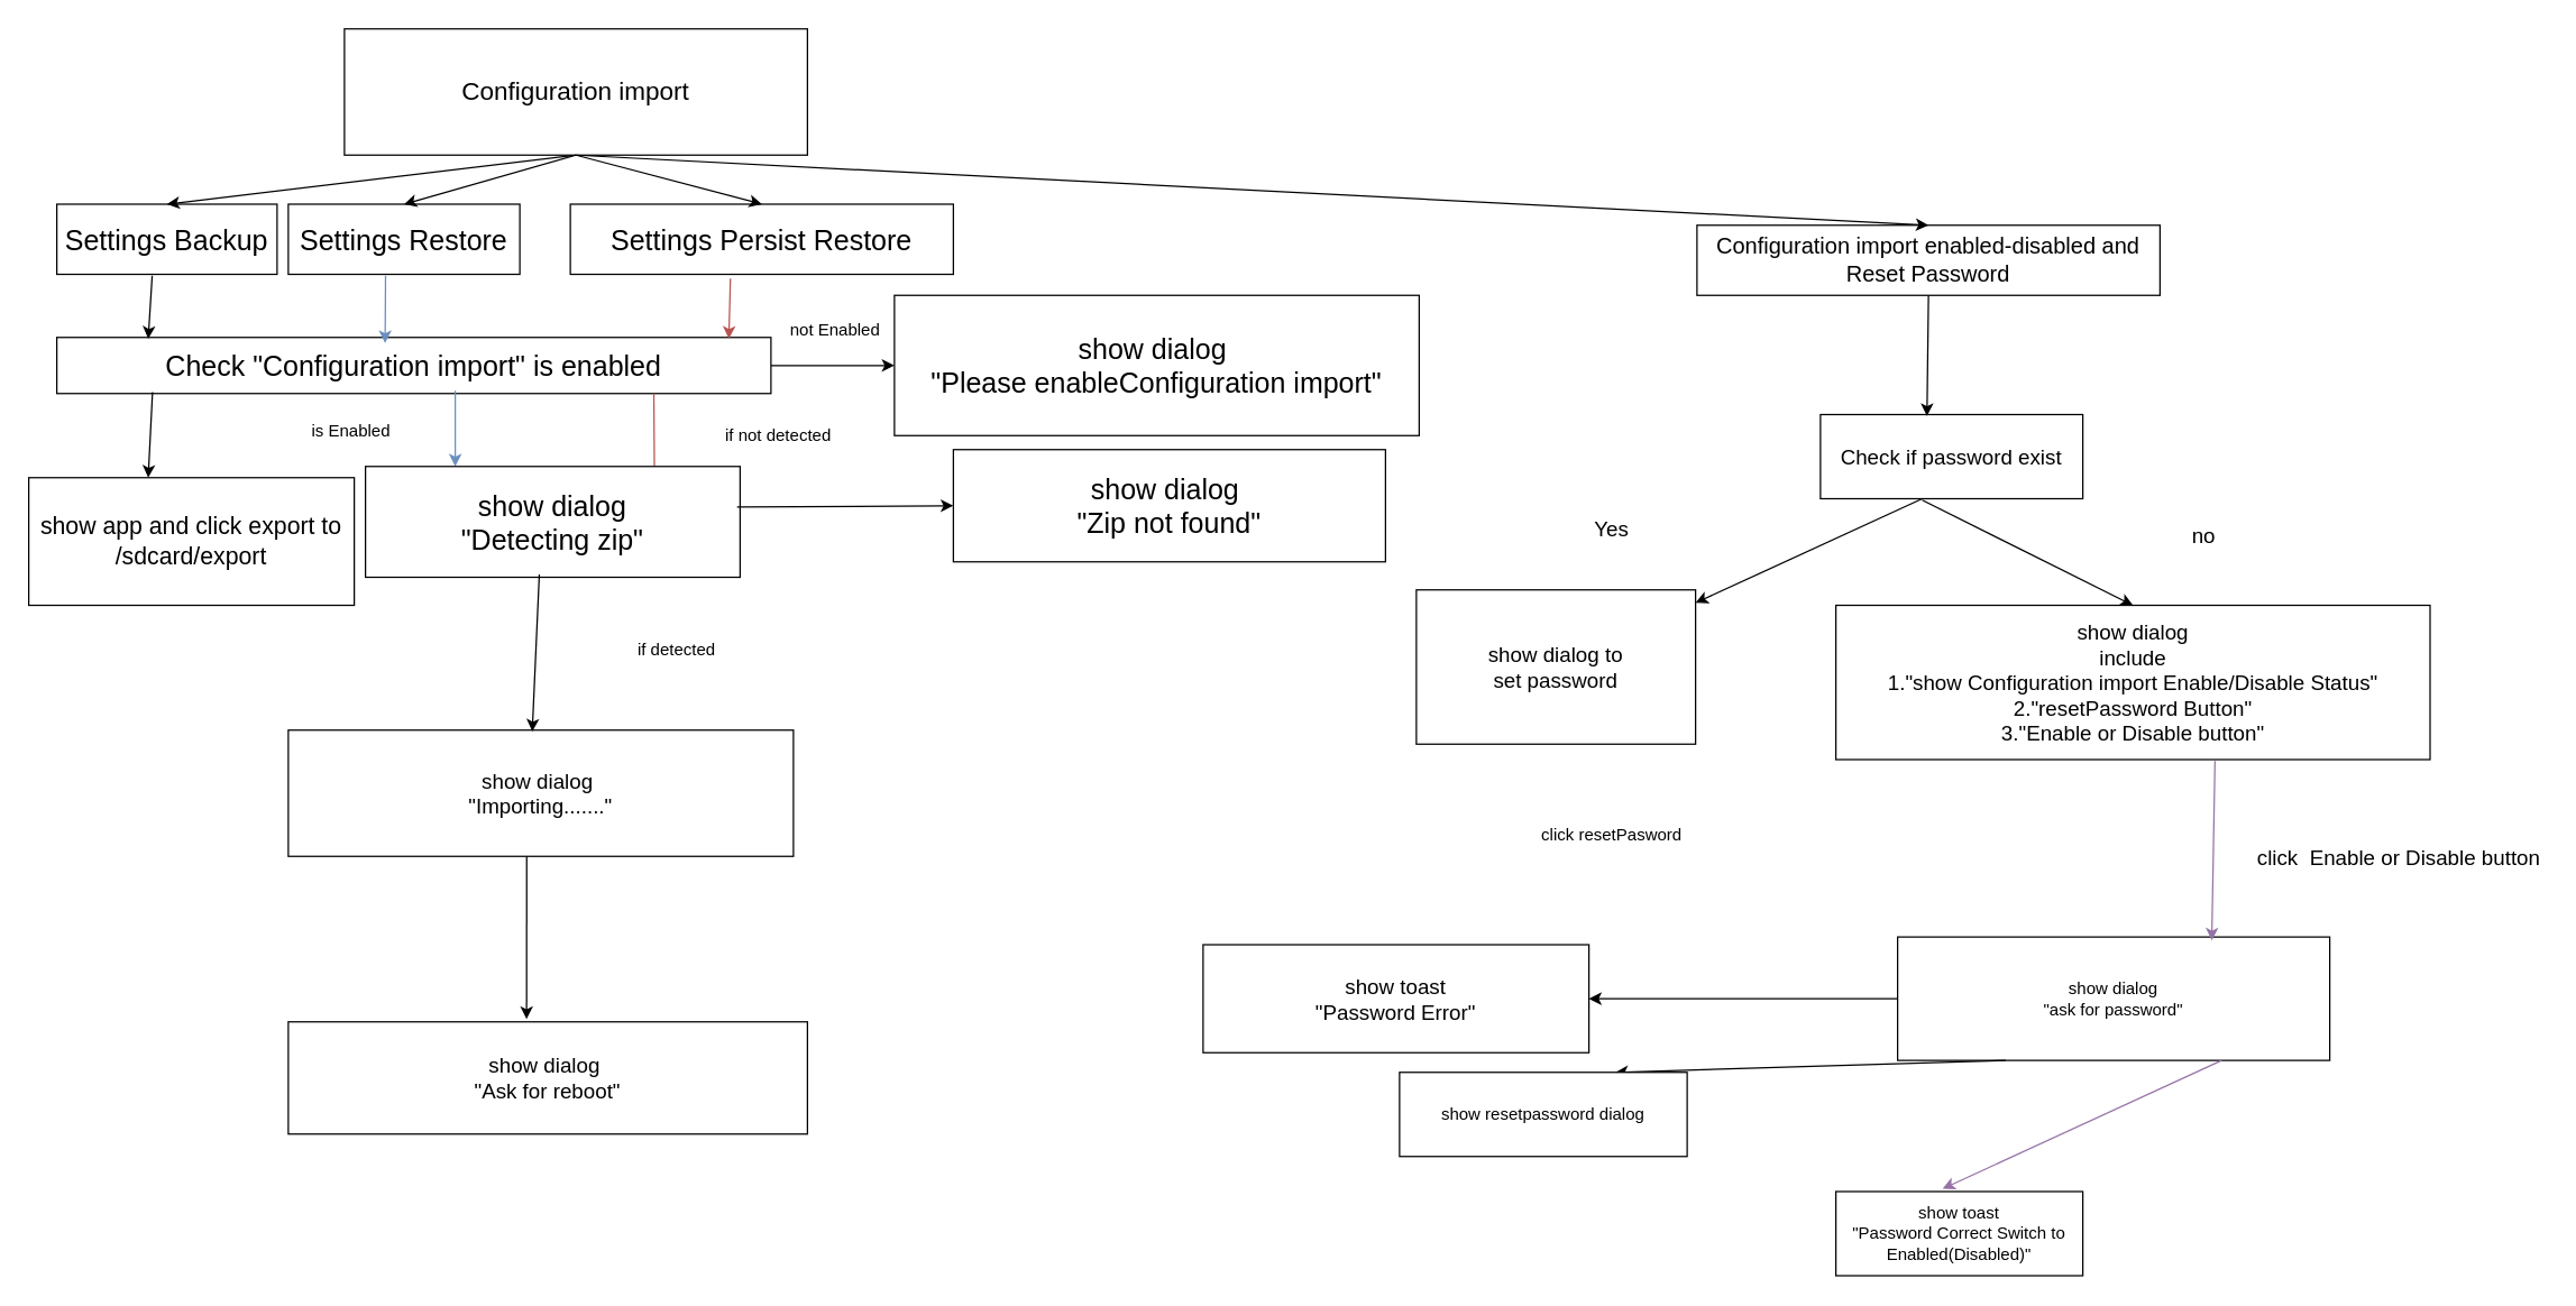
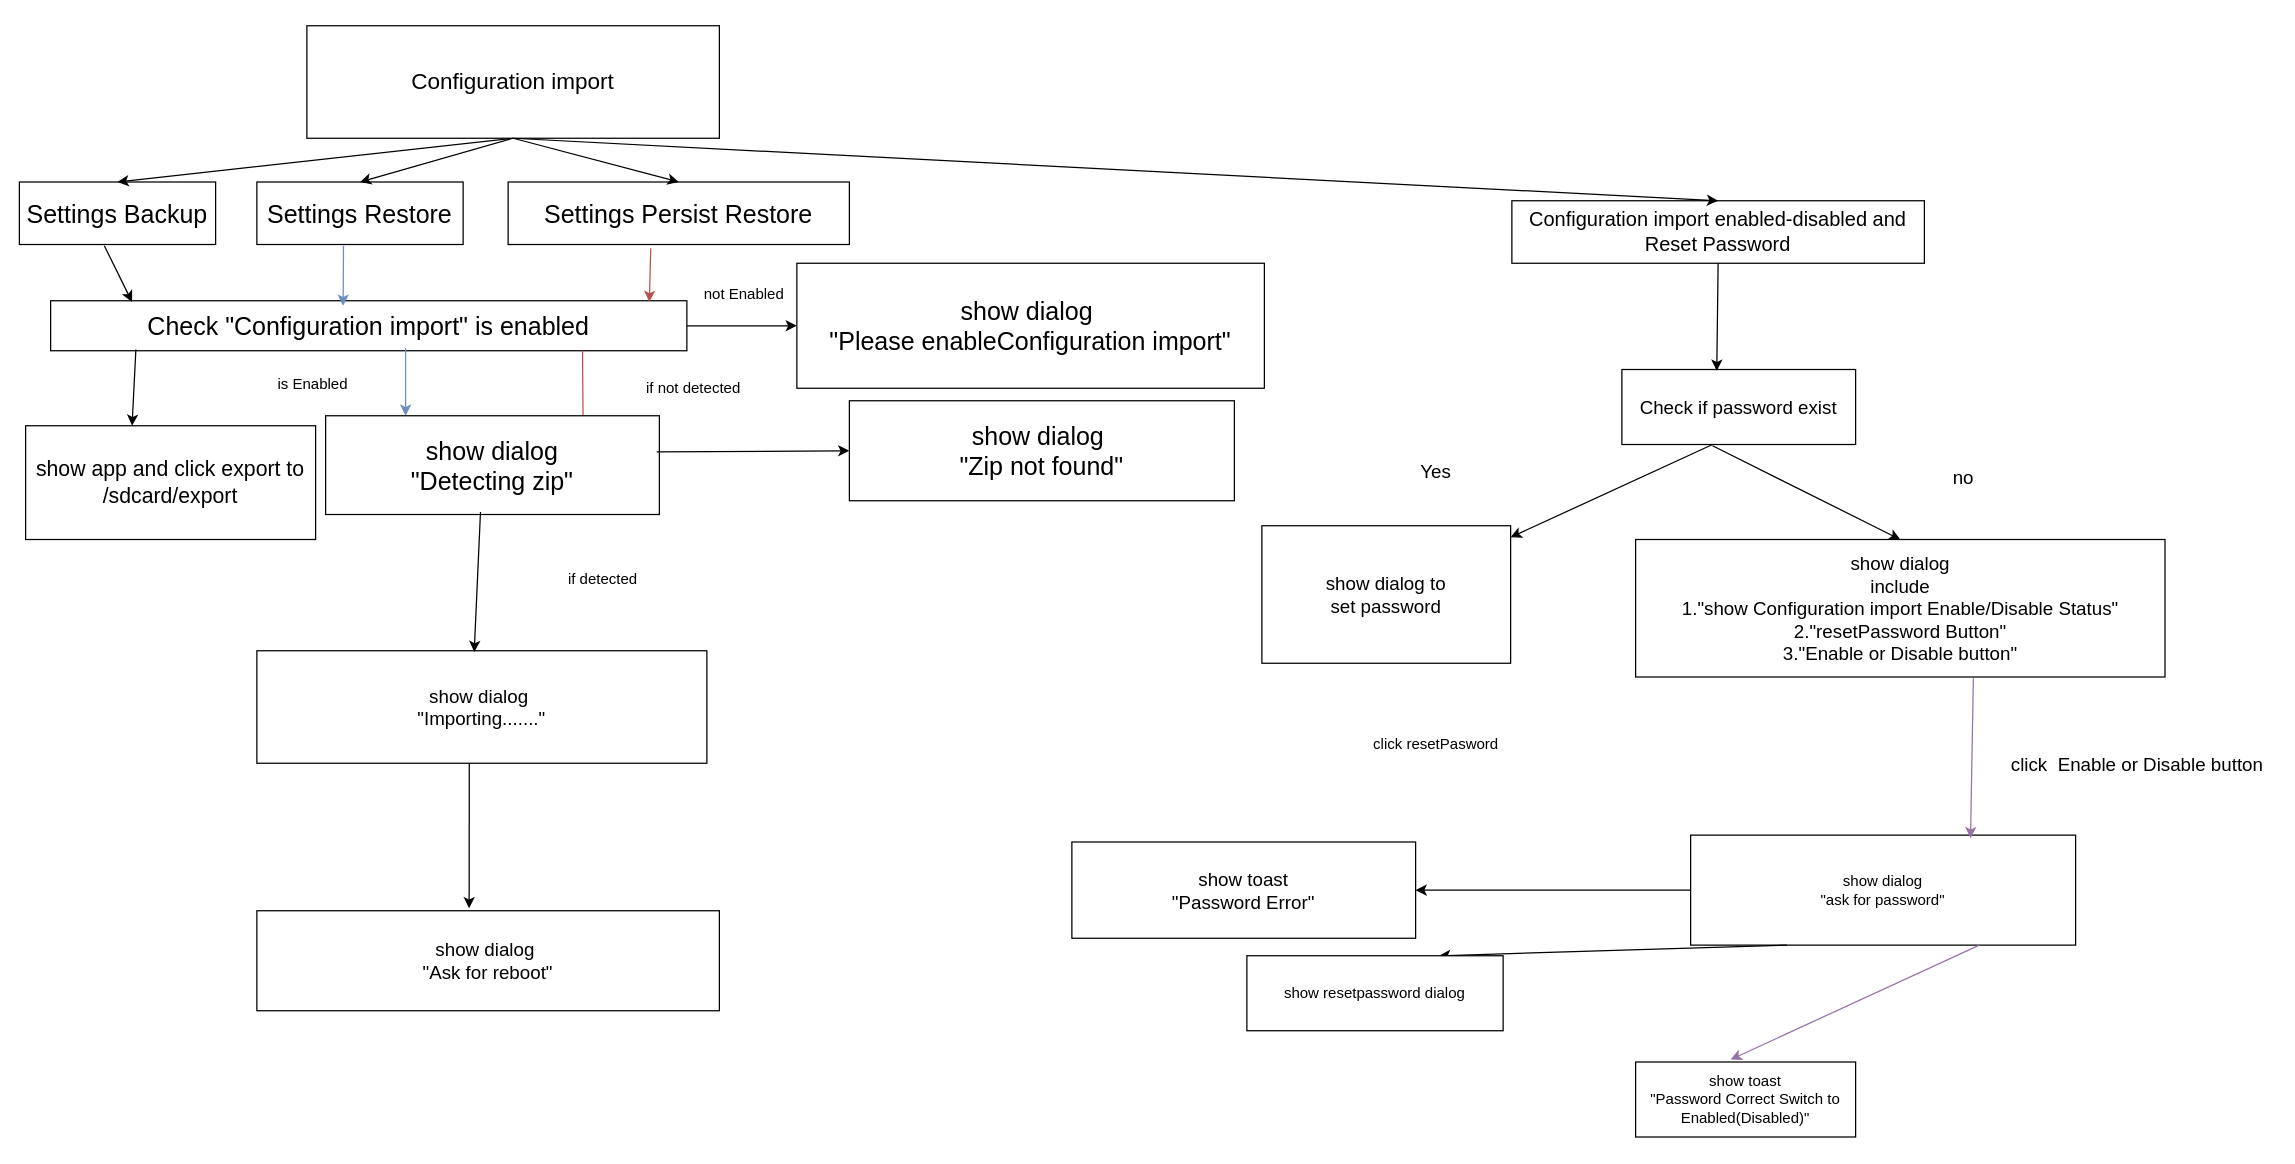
  <mxCell id="0" />
  <mxCell id="1" parent="0" />
  <mxCell id="2" value="&lt;font style=&quot;font-size: 18px;&quot;&gt;Configuration import&lt;/font&gt;" style="rounded=0;whiteSpace=wrap;html=1;" vertex="1" parent="1"><mxGeometry x="245" y="20" width="330" height="90" as="geometry" /></mxCell>
- <mxCell id="3" value="&lt;font style=&quot;font-size: 20px;&quot;&gt;Settings Backup&lt;/font&gt;" style="rounded=0;whiteSpace=wrap;html=1;" vertex="1" parent="1"><mxGeometry x="40" y="145" width="157" height="50" as="geometry" /></mxCell>
+ <mxCell id="3" value="&lt;font style=&quot;font-size: 20px;&quot;&gt;Settings Backup&lt;/font&gt;" style="rounded=0;whiteSpace=wrap;html=1;" vertex="1" parent="1"><mxGeometry x="15" y="145" width="157" height="50" as="geometry" /></mxCell>
  <mxCell id="4" value="&lt;font style=&quot;font-size: 20px;&quot;&gt;Settings Restore&lt;/font&gt;" style="rounded=0;whiteSpace=wrap;html=1;" vertex="1" parent="1"><mxGeometry x="205" y="145" width="165" height="50" as="geometry" /></mxCell>
  <mxCell id="5" value="&lt;font style=&quot;font-size: 20px;&quot;&gt;Settings Persist Restore&lt;/font&gt;" style="rounded=0;whiteSpace=wrap;html=1;" vertex="1" parent="1"><mxGeometry x="406" y="145" width="273" height="50" as="geometry" /></mxCell>
  <mxCell id="6" value="" style="endArrow=classic;html=1;rounded=0;exitX=0.5;exitY=1;exitDx=0;exitDy=0;entryX=0.5;entryY=0;entryDx=0;entryDy=0;" edge="1" parent="1" source="2" target="3"><mxGeometry width="50" height="50" relative="1" as="geometry"><mxPoint x="400" y="400" as="sourcePoint" /><mxPoint x="450" y="350" as="targetPoint" /></mxGeometry></mxCell>
  <mxCell id="7" value="" style="endArrow=classic;html=1;rounded=0;exitX=0.5;exitY=1;exitDx=0;exitDy=0;entryX=0.5;entryY=0;entryDx=0;entryDy=0;" edge="1" parent="1" source="2" target="4"><mxGeometry width="50" height="50" relative="1" as="geometry"><mxPoint x="400" y="400" as="sourcePoint" /><mxPoint x="450" y="350" as="targetPoint" /></mxGeometry></mxCell>
  <mxCell id="8" value="" style="endArrow=classic;html=1;rounded=0;entryX=0.5;entryY=0;entryDx=0;entryDy=0;" edge="1" parent="1" target="5"><mxGeometry width="50" height="50" relative="1" as="geometry"><mxPoint x="410" y="110" as="sourcePoint" /><mxPoint x="540" y="300" as="targetPoint" /></mxGeometry></mxCell>
  <mxCell id="9" value="&lt;font style=&quot;font-size: 16px;&quot;&gt;Configuration import enabled-disabled and Reset Password&lt;/font&gt;" style="rounded=0;whiteSpace=wrap;html=1;" vertex="1" parent="1"><mxGeometry x="1209" y="160" width="330" height="50" as="geometry" /></mxCell>
  <mxCell id="10" value="" style="endArrow=classic;html=1;rounded=0;entryX=0.5;entryY=0;entryDx=0;entryDy=0;" edge="1" parent="1" target="9"><mxGeometry width="50" height="50" relative="1" as="geometry"><mxPoint x="410" y="110" as="sourcePoint" /><mxPoint x="450" y="350" as="targetPoint" /></mxGeometry></mxCell>
  <mxCell id="11" value="&lt;font style=&quot;font-size: 20px;&quot;&gt;&lt;br&gt;Check &quot;Configuration import&quot; is enabled&lt;br&gt;&amp;nbsp;&lt;/font&gt;" style="rounded=0;whiteSpace=wrap;html=1;" vertex="1" parent="1"><mxGeometry x="40" y="240" width="509" height="40" as="geometry" /></mxCell>
  <mxCell id="12" value="&lt;font style=&quot;font-size: 20px;&quot;&gt;show dialog&amp;nbsp;&lt;br&gt;&quot;Please enableConfiguration import&quot;&lt;br&gt;&lt;/font&gt;" style="rounded=0;whiteSpace=wrap;html=1;" vertex="1" parent="1"><mxGeometry x="637" y="210" width="374" height="100" as="geometry" /></mxCell>
  <mxCell id="13" value="" style="endArrow=classic;html=1;rounded=0;entryX=0;entryY=0.5;entryDx=0;entryDy=0;exitX=1;exitY=0.5;exitDx=0;exitDy=0;" edge="1" parent="1" source="11" target="12"><mxGeometry width="50" height="50" relative="1" as="geometry"><mxPoint x="340" y="330" as="sourcePoint" /><mxPoint x="450" y="350" as="targetPoint" /></mxGeometry></mxCell>
  <mxCell id="14" value="not Enabled" style="text;html=1;strokeColor=none;fillColor=none;align=center;verticalAlign=middle;whiteSpace=wrap;rounded=0;" vertex="1" parent="1"><mxGeometry x="516" y="220" width="158" height="30" as="geometry" /></mxCell>
  <mxCell id="15" value="" style="endArrow=classic;html=1;rounded=0;exitX=0.433;exitY=1.02;exitDx=0;exitDy=0;exitPerimeter=0;entryX=0.128;entryY=0.025;entryDx=0;entryDy=0;entryPerimeter=0;" edge="1" parent="1" source="3" target="11"><mxGeometry width="50" height="50" relative="1" as="geometry"><mxPoint x="400" y="390" as="sourcePoint" /><mxPoint x="79" y="237" as="targetPoint" /></mxGeometry></mxCell>
  <mxCell id="16" value="" style="endArrow=classic;html=1;rounded=0;exitX=0.42;exitY=1.02;exitDx=0;exitDy=0;exitPerimeter=0;fillColor=#dae8fc;strokeColor=#6c8ebf;" edge="1" parent="1" source="4"><mxGeometry width="50" height="50" relative="1" as="geometry"><mxPoint x="400" y="390" as="sourcePoint" /><mxPoint x="274" y="244" as="targetPoint" /></mxGeometry></mxCell>
  <mxCell id="17" value="" style="endArrow=classic;html=1;rounded=0;exitX=0.418;exitY=1.06;exitDx=0;exitDy=0;exitPerimeter=0;fillColor=#f8cecc;strokeColor=#b85450;entryX=0.941;entryY=0.025;entryDx=0;entryDy=0;entryPerimeter=0;" edge="1" parent="1" source="5" target="11"><mxGeometry width="50" height="50" relative="1" as="geometry"><mxPoint x="300" y="390" as="sourcePoint" /><mxPoint x="316" y="240" as="targetPoint" /></mxGeometry></mxCell>
  <mxCell id="18" value="" style="endArrow=classic;html=1;rounded=0;exitX=0.134;exitY=0.975;exitDx=0;exitDy=0;exitPerimeter=0;entryX=0.367;entryY=0;entryDx=0;entryDy=0;entryPerimeter=0;" edge="1" parent="1" source="11" target="21"><mxGeometry width="50" height="50" relative="1" as="geometry"><mxPoint x="400" y="390" as="sourcePoint" /><mxPoint x="77" y="340" as="targetPoint" /></mxGeometry></mxCell>
  <mxCell id="19" value="" style="endArrow=classic;html=1;rounded=0;exitX=0.558;exitY=0.95;exitDx=0;exitDy=0;exitPerimeter=0;fillColor=#dae8fc;strokeColor=#6c8ebf;" edge="1" parent="1" source="11"><mxGeometry width="50" height="50" relative="1" as="geometry"><mxPoint x="310" y="410" as="sourcePoint" /><mxPoint x="324" y="332" as="targetPoint" /></mxGeometry></mxCell>
  <mxCell id="20" value="" style="endArrow=classic;html=1;rounded=0;exitX=0.836;exitY=1;exitDx=0;exitDy=0;exitPerimeter=0;fillColor=#f8cecc;strokeColor=#b85450;" edge="1" parent="1" source="11"><mxGeometry width="50" height="50" relative="1" as="geometry"><mxPoint x="320" y="390" as="sourcePoint" /><mxPoint x="466" y="343" as="targetPoint" /></mxGeometry></mxCell>
  <mxCell id="21" value="&lt;font style=&quot;font-size: 17px;&quot;&gt;show app and click export to&lt;br&gt;/sdcard/export&lt;/font&gt;" style="rounded=0;whiteSpace=wrap;html=1;" vertex="1" parent="1"><mxGeometry x="20" y="340" width="232" height="91" as="geometry" /></mxCell>
  <mxCell id="22" value="&lt;font style=&quot;font-size: 20px;&quot;&gt;show dialog&lt;br&gt;&quot;Detecting zip&quot;&lt;/font&gt;" style="rounded=0;whiteSpace=wrap;html=1;" vertex="1" parent="1"><mxGeometry x="260" y="332" width="267" height="79" as="geometry" /></mxCell>
  <mxCell id="23" value="" style="endArrow=classic;html=1;rounded=0;exitX=0.992;exitY=0.367;exitDx=0;exitDy=0;exitPerimeter=0;entryX=0;entryY=0.5;entryDx=0;entryDy=0;" edge="1" parent="1" source="22" target="24"><mxGeometry width="50" height="50" relative="1" as="geometry"><mxPoint x="400" y="390" as="sourcePoint" /><mxPoint x="450" y="362" as="targetPoint" /></mxGeometry></mxCell>
  <mxCell id="24" value="&lt;font style=&quot;font-size: 20px;&quot;&gt;show dialog&amp;nbsp;&lt;br style=&quot;border-color: var(--border-color);&quot;&gt;&quot;Zip not found&quot;&lt;/font&gt;" style="rounded=0;whiteSpace=wrap;html=1;" vertex="1" parent="1"><mxGeometry x="679" y="320" width="308" height="80" as="geometry" /></mxCell>
  <mxCell id="25" value="if not detected" style="text;html=1;strokeColor=none;fillColor=none;align=center;verticalAlign=middle;whiteSpace=wrap;rounded=0;" vertex="1" parent="1"><mxGeometry x="492.5" y="295" width="122.5" height="30" as="geometry" /></mxCell>
  <mxCell id="26" value="&lt;font style=&quot;font-size: 15px;&quot;&gt;show dialog&amp;nbsp;&lt;br&gt;&quot;Importing.......&quot;&lt;/font&gt;" style="rounded=0;whiteSpace=wrap;html=1;" vertex="1" parent="1"><mxGeometry x="205" y="520" width="360" height="90" as="geometry" /></mxCell>
  <mxCell id="27" value="if detected" style="text;html=1;strokeColor=none;fillColor=none;align=center;verticalAlign=middle;whiteSpace=wrap;rounded=0;" vertex="1" parent="1"><mxGeometry x="437" y="453" width="90" height="20" as="geometry" /></mxCell>
  <mxCell id="28" value="" style="endArrow=classic;html=1;rounded=0;exitX=0.472;exitY=1;exitDx=0;exitDy=0;exitPerimeter=0;entryX=0.459;entryY=-0.025;entryDx=0;entryDy=0;entryPerimeter=0;" edge="1" parent="1" source="26" target="29"><mxGeometry width="50" height="50" relative="1" as="geometry"><mxPoint x="400" y="390" as="sourcePoint" /><mxPoint x="316" y="590" as="targetPoint" /></mxGeometry></mxCell>
  <mxCell id="29" value="&lt;font style=&quot;font-size: 15px;&quot;&gt;show dialog&amp;nbsp;&lt;br style=&quot;border-color: var(--border-color);&quot;&gt;&quot;Ask for reboot&quot;&lt;/font&gt;" style="rounded=0;whiteSpace=wrap;html=1;" vertex="1" parent="1"><mxGeometry x="205" y="728" width="370" height="80" as="geometry" /></mxCell>
  <mxCell id="30" value="&lt;font style=&quot;font-size: 15px;&quot;&gt;Check if password exist&lt;/font&gt;" style="rounded=0;whiteSpace=wrap;html=1;" vertex="1" parent="1"><mxGeometry x="1297" y="295" width="187" height="60" as="geometry" /></mxCell>
  <mxCell id="31" value="" style="endArrow=classic;html=1;rounded=0;exitX=0.5;exitY=1;exitDx=0;exitDy=0;entryX=0.406;entryY=0.017;entryDx=0;entryDy=0;entryPerimeter=0;" edge="1" parent="1" source="9" target="30"><mxGeometry width="50" height="50" relative="1" as="geometry"><mxPoint x="700" y="300" as="sourcePoint" /><mxPoint x="750" y="250" as="targetPoint" /><Array as="points" /></mxGeometry></mxCell>
  <mxCell id="32" value="" style="endArrow=classic;html=1;rounded=0;exitX=0.388;exitY=1;exitDx=0;exitDy=0;exitPerimeter=0;" edge="1" parent="1" source="30" target="34"><mxGeometry width="50" height="50" relative="1" as="geometry"><mxPoint x="750" y="480" as="sourcePoint" /><mxPoint x="660" y="410" as="targetPoint" /></mxGeometry></mxCell>
  <mxCell id="33" value="" style="endArrow=classic;html=1;rounded=0;entryX=0.5;entryY=0;entryDx=0;entryDy=0;exitX=0.388;exitY=1.017;exitDx=0;exitDy=0;exitPerimeter=0;" edge="1" parent="1" source="30" target="35"><mxGeometry width="50" height="50" relative="1" as="geometry"><mxPoint x="710" y="350" as="sourcePoint" /><mxPoint x="750" y="410" as="targetPoint" /></mxGeometry></mxCell>
  <mxCell id="34" value="&lt;font style=&quot;font-size: 15px;&quot;&gt;show dialog to &lt;br&gt;set password&lt;/font&gt;" style="rounded=0;whiteSpace=wrap;html=1;" vertex="1" parent="1"><mxGeometry x="1009" y="420" width="199" height="110" as="geometry" /></mxCell>
  <mxCell id="35" value="&lt;font style=&quot;font-size: 15px;&quot;&gt;show dialog&lt;br&gt;include&lt;br&gt;1.&quot;show Configuration import Enable/Disable Status&quot;&lt;br&gt;2.&quot;resetPassword Button&quot;&lt;br&gt;3.&quot;Enable or Disable button&quot;&lt;/font&gt;" style="rounded=0;whiteSpace=wrap;html=1;" vertex="1" parent="1"><mxGeometry x="1308" y="431" width="423.5" height="110" as="geometry" /></mxCell>
  <mxCell id="36" value="&lt;font style=&quot;font-size: 15px;&quot;&gt;no&lt;/font&gt;" style="text;html=1;strokeColor=none;fillColor=none;align=center;verticalAlign=middle;whiteSpace=wrap;rounded=0;" vertex="1" parent="1"><mxGeometry x="1528" y="362" width="85" height="38" as="geometry" /></mxCell>
  <mxCell id="37" value="&lt;font style=&quot;font-size: 15px;&quot;&gt;Yes&lt;/font&gt;" style="text;html=1;strokeColor=none;fillColor=none;align=center;verticalAlign=middle;whiteSpace=wrap;rounded=0;" vertex="1" parent="1"><mxGeometry x="1109" y="352" width="79" height="48" as="geometry" /></mxCell>
  <mxCell id="38" value="show dialog&lt;br&gt;&quot;ask for password&quot;" style="rounded=0;whiteSpace=wrap;html=1;" vertex="1" parent="1"><mxGeometry x="1352" y="667.5" width="308" height="88" as="geometry" /></mxCell>
  <mxCell id="39" value="click resetPasword" style="text;html=1;strokeColor=none;fillColor=none;align=center;verticalAlign=middle;whiteSpace=wrap;rounded=0;" vertex="1" parent="1"><mxGeometry x="1077" y="580" width="143" height="30" as="geometry" /></mxCell>
  <mxCell id="40" value="&lt;font style=&quot;font-size: 15px;&quot;&gt;click&amp;nbsp; Enable or Disable button&lt;/font&gt;" style="text;html=1;strokeColor=none;fillColor=none;align=center;verticalAlign=middle;whiteSpace=wrap;rounded=0;" vertex="1" parent="1"><mxGeometry x="1605" y="596" width="209" height="30" as="geometry" /></mxCell>
  <mxCell id="41" value="" style="endArrow=classic;html=1;rounded=0;exitX=0;exitY=0.5;exitDx=0;exitDy=0;entryX=1;entryY=0.5;entryDx=0;entryDy=0;" edge="1" parent="1" source="38" target="42"><mxGeometry width="50" height="50" relative="1" as="geometry"><mxPoint x="538" y="657" as="sourcePoint" /><mxPoint x="802" y="662" as="targetPoint" /></mxGeometry></mxCell>
  <mxCell id="42" value="&lt;font style=&quot;font-size: 15px;&quot;&gt;show toast&lt;br&gt;&quot;Password Error&quot;&lt;/font&gt;" style="rounded=0;whiteSpace=wrap;html=1;" vertex="1" parent="1"><mxGeometry x="857" y="673" width="275" height="77" as="geometry" /></mxCell>
  <mxCell id="43" value="" style="endArrow=classic;html=1;rounded=0;exitX=0.25;exitY=1;exitDx=0;exitDy=0;entryX=0.75;entryY=0;entryDx=0;entryDy=0;" edge="1" parent="1" source="38" target="44"><mxGeometry width="50" height="50" relative="1" as="geometry"><mxPoint x="538" y="657" as="sourcePoint" /><mxPoint x="989" y="772" as="targetPoint" /></mxGeometry></mxCell>
  <mxCell id="44" value="show resetpassword dialog" style="rounded=0;whiteSpace=wrap;html=1;" vertex="1" parent="1"><mxGeometry x="997" y="764" width="205" height="60" as="geometry" /></mxCell>
  <mxCell id="45" value="" style="endArrow=classic;html=1;rounded=0;exitX=0.75;exitY=1;exitDx=0;exitDy=0;entryX=0.432;entryY=-0.033;entryDx=0;entryDy=0;entryPerimeter=0;fillColor=#e1d5e7;strokeColor=#9673a6;" edge="1" parent="1" source="38" target="46"><mxGeometry width="50" height="50" relative="1" as="geometry"><mxPoint x="538" y="657" as="sourcePoint" /><mxPoint x="1132" y="761" as="targetPoint" /></mxGeometry></mxCell>
  <mxCell id="46" value="show toast&lt;br style=&quot;border-color: var(--border-color);&quot;&gt;&quot;Password Correct Switch to&lt;br&gt;Enabled(Disabled)&quot;" style="rounded=0;whiteSpace=wrap;html=1;" vertex="1" parent="1"><mxGeometry x="1308" y="849" width="176" height="60" as="geometry" /></mxCell>
  <mxCell id="47" value="" style="endArrow=classic;html=1;rounded=0;entryX=0.727;entryY=0.028;entryDx=0;entryDy=0;entryPerimeter=0;fillColor=#e1d5e7;strokeColor=#9673a6;exitX=0.638;exitY=1.009;exitDx=0;exitDy=0;exitPerimeter=0;" edge="1" parent="1" source="35" target="38"><mxGeometry width="50" height="50" relative="1" as="geometry"><mxPoint x="1374" y="541" as="sourcePoint" /><mxPoint x="1424" y="574" as="targetPoint" /></mxGeometry></mxCell>
  <mxCell id="48" value="is Enabled" style="text;html=1;strokeColor=none;fillColor=none;align=center;verticalAlign=middle;whiteSpace=wrap;rounded=0;" vertex="1" parent="1"><mxGeometry x="220" y="292" width="60" height="30" as="geometry" /></mxCell>
  <mxCell id="49" value="" style="endArrow=classic;html=1;rounded=0;exitX=0.464;exitY=0.975;exitDx=0;exitDy=0;exitPerimeter=0;entryX=0.483;entryY=0.011;entryDx=0;entryDy=0;entryPerimeter=0;" edge="1" parent="1" source="22" target="26"><mxGeometry width="50" height="50" relative="1" as="geometry"><mxPoint x="604" y="525" as="sourcePoint" /><mxPoint x="654" y="475" as="targetPoint" /></mxGeometry></mxCell>
